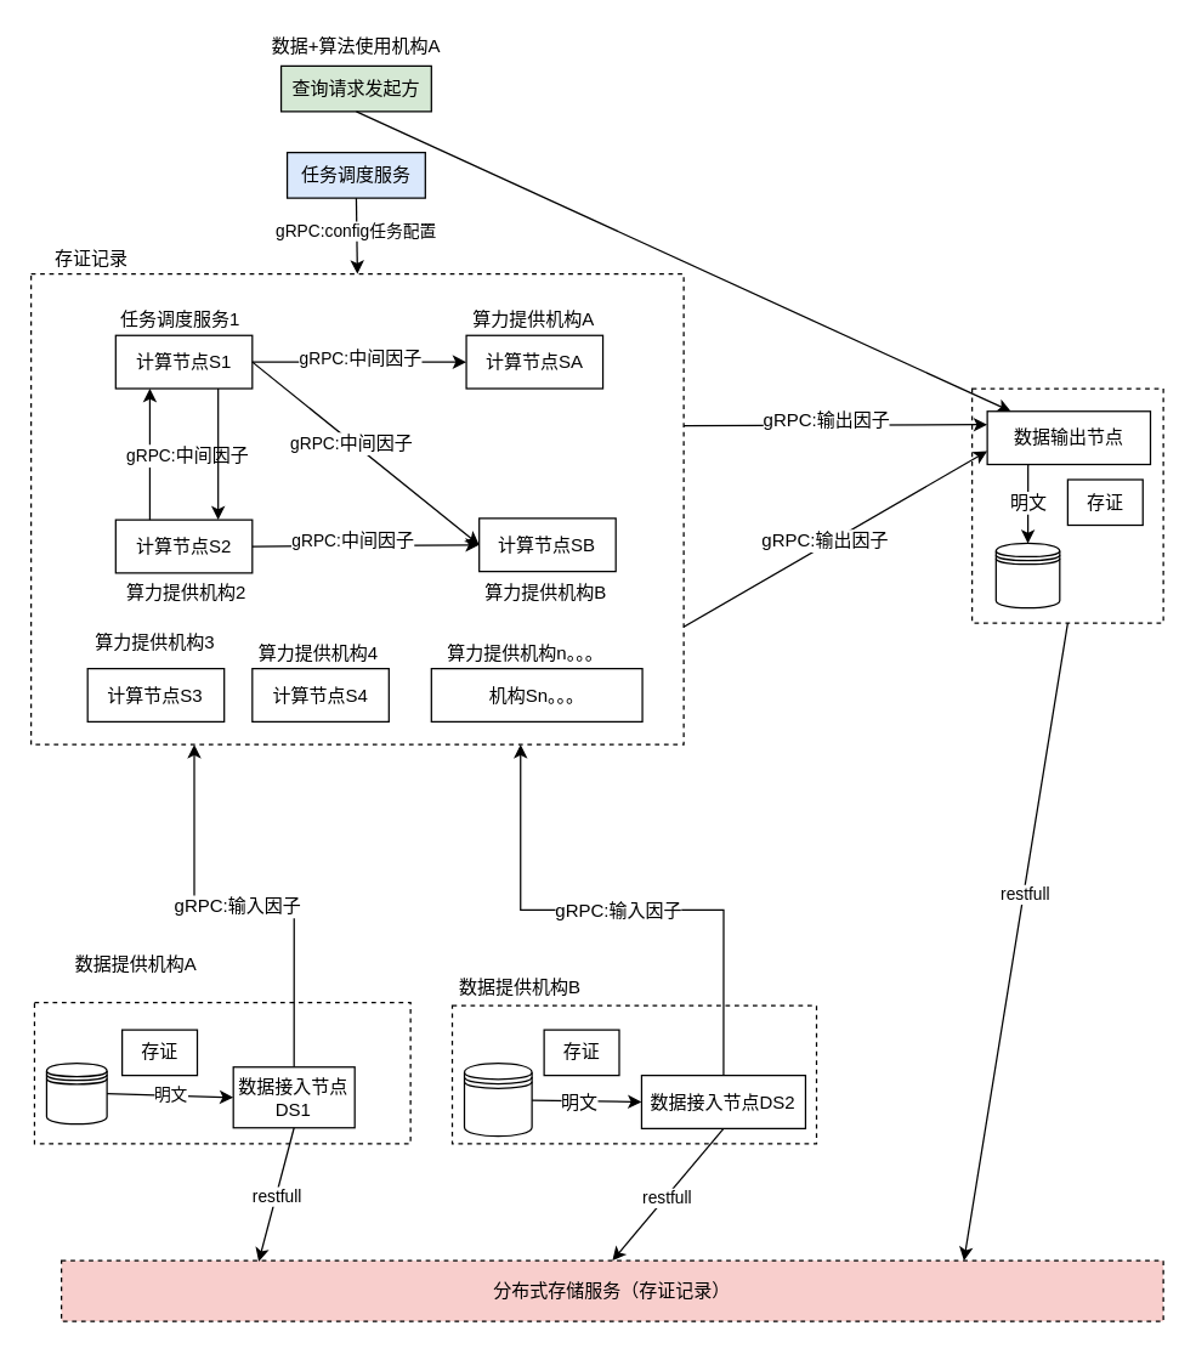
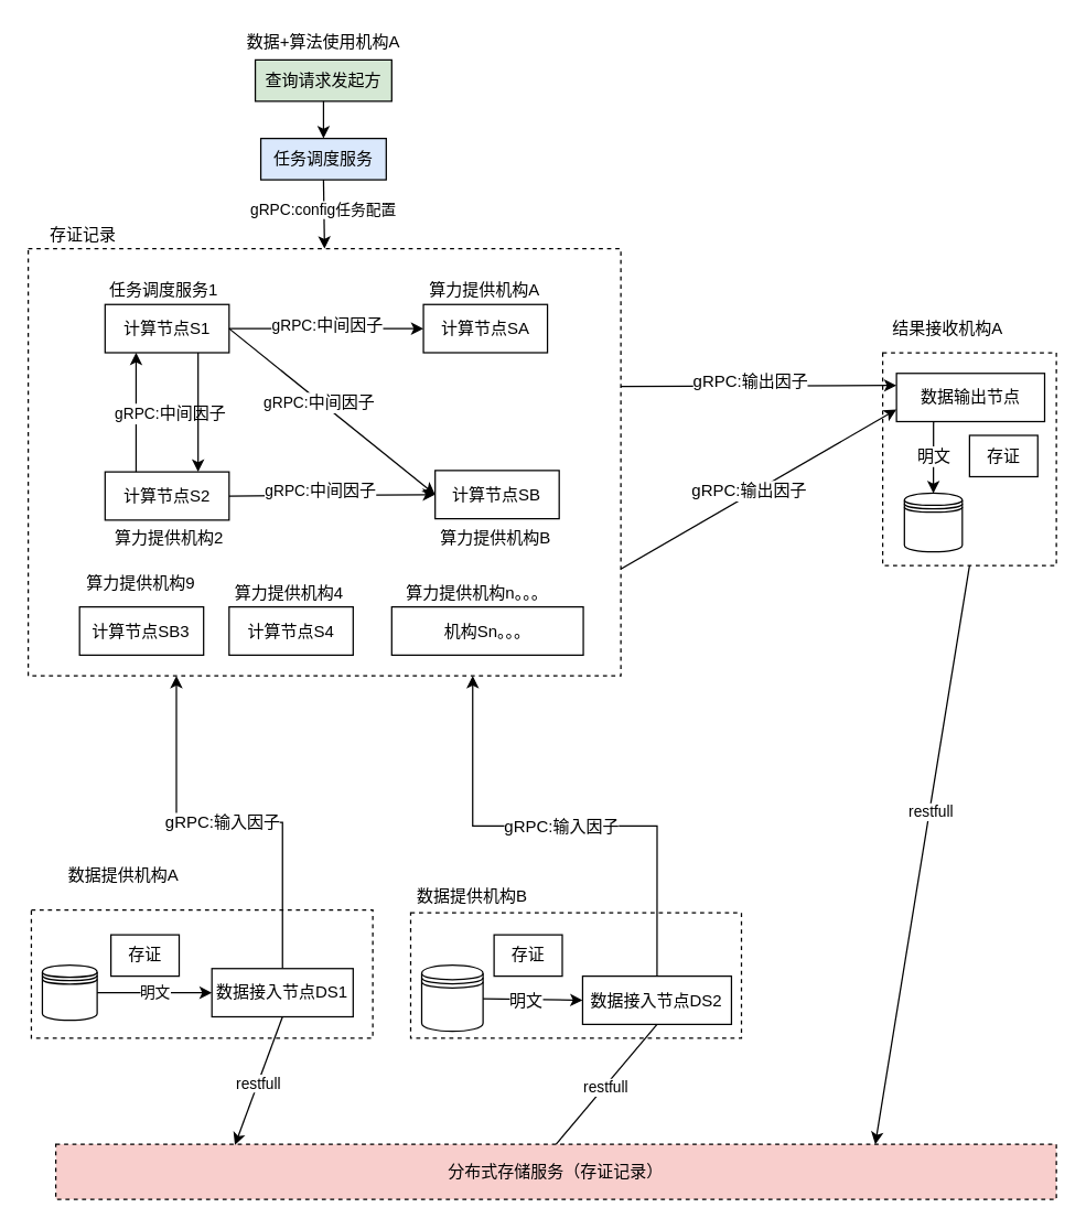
  <mxCell id="0" />
  <mxCell id="1" parent="0" />
  <mxCell id="2" value="" style="rounded=0;whiteSpace=wrap;html=1;dashed=1;" parent="1" vertex="1"><mxGeometry x="297.5" y="662" width="240" height="91" as="geometry" /></mxCell>
  <mxCell id="3" value="" style="rounded=0;whiteSpace=wrap;html=1;dashed=1;" parent="1" vertex="1"><mxGeometry x="22.25" y="660" width="247.75" height="93" as="geometry" /></mxCell>
  <mxCell id="4" value="" style="rounded=0;whiteSpace=wrap;html=1;dashed=1;" parent="1" vertex="1"><mxGeometry x="640" y="255.5" width="126" height="154.5" as="geometry" /></mxCell>
  <mxCell id="5" value="" style="rounded=0;whiteSpace=wrap;html=1;fillColor=none;labelPosition=center;verticalLabelPosition=middle;align=center;verticalAlign=middle;dashed=1;" parent="1" vertex="1"><mxGeometry x="20" y="180" width="430" height="310" as="geometry" /></mxCell>
  <mxCell id="6" value="查询请求发起方" style="rounded=0;whiteSpace=wrap;html=1;fillColor=#d5e8d4;" parent="1" vertex="1"><mxGeometry x="184.75" y="43" width="99" height="30" as="geometry" /></mxCell>
  <mxCell id="7" value="" style="edgeStyle=orthogonalEdgeStyle;rounded=0;orthogonalLoop=1;jettySize=auto;html=1;entryX=0.25;entryY=1;entryDx=0;entryDy=0;exitX=0.5;exitY=0;exitDx=0;exitDy=0;" parent="1" source="37" target="5" edge="1"><mxGeometry relative="1" as="geometry"><mxPoint x="212.5" y="550" as="targetPoint" /><mxPoint x="172.5" y="545" as="sourcePoint" /></mxGeometry></mxCell>
  <mxCell id="8" value="gRPC:输入因子" style="text;html=1;align=center;verticalAlign=middle;resizable=0;points=[];labelBackgroundColor=#ffffff;" parent="7" vertex="1" connectable="0"><mxGeometry x="0.038" relative="1" as="geometry"><mxPoint as="offset" /></mxGeometry></mxCell>
  <mxCell id="9" value="数据接入节点DS2" style="rounded=0;whiteSpace=wrap;html=1;" parent="1" vertex="1"><mxGeometry x="422.25" y="708" width="108" height="35" as="geometry" /></mxCell>
  <mxCell id="10" value="任务调度服务" style="rounded=0;whiteSpace=wrap;html=1;fillColor=#dae8fc;" parent="1" vertex="1"><mxGeometry x="188.75" y="100" width="91" height="30" as="geometry" /></mxCell>
  <mxCell id="11" value="" style="endArrow=classic;html=1;entryX=0.5;entryY=0;entryDx=0;entryDy=0;exitX=0.5;exitY=1;exitDx=0;exitDy=0;" parent="1" source="10" target="5" edge="1"><mxGeometry width="50" height="50" relative="1" as="geometry"><mxPoint x="140" y="235" as="sourcePoint" /><mxPoint x="190" y="185" as="targetPoint" /></mxGeometry></mxCell>
  <mxCell id="12" value="gRPC:config任务配置" style="edgeLabel;html=1;align=center;verticalAlign=middle;resizable=0;points=[];" parent="11" vertex="1" connectable="0"><mxGeometry x="-0.149" y="-1" relative="1" as="geometry"><mxPoint as="offset" /></mxGeometry></mxCell>
- <mxCell id="13" value="" style="endArrow=classic;html=1;exitX=0.5;exitY=1;exitDx=0;exitDy=0;" parent="1" source="6" target="45" edge="1"><mxGeometry width="50" height="50" relative="1" as="geometry"><mxPoint x="132.75" y="186" as="sourcePoint" /><mxPoint x="182.75" y="136" as="targetPoint" /></mxGeometry></mxCell>
+ <mxCell id="13" value="" style="endArrow=classic;html=1;entryX=0.5;entryY=0;entryDx=0;entryDy=0;exitX=0.5;exitY=1;exitDx=0;exitDy=0;" parent="1" source="6" target="10" edge="1"><mxGeometry width="50" height="50" relative="1" as="geometry"><mxPoint x="132.75" y="186" as="sourcePoint" /><mxPoint x="182.75" y="136" as="targetPoint" /></mxGeometry></mxCell>
  <mxCell id="14" value="" style="endArrow=classic;html=1;entryX=0;entryY=0.75;entryDx=0;entryDy=0;exitX=1;exitY=0.75;exitDx=0;exitDy=0;" parent="1" source="5" target="45" edge="1"><mxGeometry width="50" height="50" relative="1" as="geometry"><mxPoint x="140" y="245" as="sourcePoint" /><mxPoint x="445" y="305" as="targetPoint" /></mxGeometry></mxCell>
  <mxCell id="15" value="gRPC:输出因子" style="text;html=1;align=center;verticalAlign=middle;resizable=0;points=[];labelBackgroundColor=#ffffff;" parent="14" vertex="1" connectable="0"><mxGeometry x="-0.056" y="3" relative="1" as="geometry"><mxPoint as="offset" /></mxGeometry></mxCell>
  <mxCell id="16" value="存证" style="rounded=0;whiteSpace=wrap;html=1;fillColor=none;" parent="1" vertex="1"><mxGeometry x="358" y="678" width="49.5" height="30" as="geometry" /></mxCell>
  <mxCell id="17" value="计算节点S1" style="rounded=0;whiteSpace=wrap;html=1;fillColor=none;" parent="1" vertex="1"><mxGeometry x="75.75" y="220.5" width="90" height="35" as="geometry" /></mxCell>
  <mxCell id="18" value="" style="endArrow=classic;html=1;exitX=0.25;exitY=0;exitDx=0;exitDy=0;entryX=0.25;entryY=1;entryDx=0;entryDy=0;" parent="1" source="20" target="17" edge="1"><mxGeometry width="50" height="50" relative="1" as="geometry"><mxPoint x="140" y="315" as="sourcePoint" /><mxPoint x="340" y="300" as="targetPoint" /></mxGeometry></mxCell>
  <mxCell id="19" value="gRPC:&lt;span style=&quot;font-size: 12px&quot;&gt;中间因子&lt;/span&gt;" style="edgeLabel;html=1;align=center;verticalAlign=middle;resizable=0;points=[];" parent="18" vertex="1" connectable="0"><mxGeometry x="-0.008" relative="1" as="geometry"><mxPoint x="24.25" as="offset" /></mxGeometry></mxCell>
  <mxCell id="20" value="计算节点S2" style="rounded=0;whiteSpace=wrap;html=1;fillColor=none;" parent="1" vertex="1"><mxGeometry x="75.75" y="342" width="90" height="35" as="geometry" /></mxCell>
  <mxCell id="21" value="计算节点SB" style="rounded=0;whiteSpace=wrap;html=1;fillColor=none;" parent="1" vertex="1"><mxGeometry x="315.25" y="341" width="90" height="35" as="geometry" /></mxCell>
  <mxCell id="22" value="计算节点SA" style="rounded=0;whiteSpace=wrap;html=1;fillColor=none;" parent="1" vertex="1"><mxGeometry x="306.75" y="220.5" width="90" height="35" as="geometry" /></mxCell>
  <mxCell id="23" value="" style="endArrow=classic;html=1;exitX=0.75;exitY=1;exitDx=0;exitDy=0;entryX=0.75;entryY=0;entryDx=0;entryDy=0;" parent="1" source="17" target="20" edge="1"><mxGeometry width="50" height="50" relative="1" as="geometry"><mxPoint x="152.5" y="340" as="sourcePoint" /><mxPoint x="152.5" y="292.5" as="targetPoint" /></mxGeometry></mxCell>
  <mxCell id="24" value="" style="endArrow=classic;html=1;exitX=1;exitY=0.5;exitDx=0;exitDy=0;entryX=0;entryY=0.5;entryDx=0;entryDy=0;" parent="1" source="17" target="22" edge="1"><mxGeometry width="50" height="50" relative="1" as="geometry"><mxPoint x="197.5" y="292.5" as="sourcePoint" /><mxPoint x="197.5" y="340" as="targetPoint" /></mxGeometry></mxCell>
  <mxCell id="25" value="gRPC:&lt;span style=&quot;font-size: 12px&quot;&gt;中间因子&lt;/span&gt;" style="edgeLabel;html=1;align=center;verticalAlign=middle;resizable=0;points=[];" parent="24" vertex="1" connectable="0"><mxGeometry y="3" relative="1" as="geometry"><mxPoint as="offset" /></mxGeometry></mxCell>
  <mxCell id="26" value="" style="endArrow=classic;html=1;exitX=1;exitY=0.5;exitDx=0;exitDy=0;entryX=0;entryY=0.5;entryDx=0;entryDy=0;" parent="1" source="20" target="21" edge="1"><mxGeometry width="50" height="50" relative="1" as="geometry"><mxPoint x="197.5" y="292.5" as="sourcePoint" /><mxPoint x="197.5" y="340" as="targetPoint" /></mxGeometry></mxCell>
  <mxCell id="27" value="gRPC:&lt;span style=&quot;font-size: 12px&quot;&gt;中间因子&lt;/span&gt;" style="edgeLabel;html=1;align=center;verticalAlign=middle;resizable=0;points=[];" parent="26" vertex="1" connectable="0"><mxGeometry x="-0.113" y="4" relative="1" as="geometry"><mxPoint as="offset" /></mxGeometry></mxCell>
  <mxCell id="28" value="" style="endArrow=classic;html=1;exitX=1;exitY=0.5;exitDx=0;exitDy=0;entryX=0;entryY=0.5;entryDx=0;entryDy=0;" parent="1" source="17" target="21" edge="1"><mxGeometry width="50" height="50" relative="1" as="geometry"><mxPoint x="210" y="357.5" as="sourcePoint" /><mxPoint x="290" y="283.75" as="targetPoint" /></mxGeometry></mxCell>
  <mxCell id="29" value="&lt;span style=&quot;font-size: 11px&quot;&gt;gRPC:&lt;/span&gt;中间因子" style="text;html=1;align=center;verticalAlign=middle;resizable=0;points=[];labelBackgroundColor=#ffffff;" parent="28" vertex="1" connectable="0"><mxGeometry x="-0.128" y="-1" relative="1" as="geometry"><mxPoint as="offset" /></mxGeometry></mxCell>
  <mxCell id="30" value="算力提供机构B" style="text;html=1;strokeColor=none;fillColor=none;align=center;verticalAlign=middle;whiteSpace=wrap;rounded=0;" parent="1" vertex="1"><mxGeometry x="315.25" y="380" width="89" height="20" as="geometry" /></mxCell>
  <mxCell id="31" value="算力提供机构A" style="text;html=1;strokeColor=none;fillColor=none;align=center;verticalAlign=middle;whiteSpace=wrap;rounded=0;" parent="1" vertex="1"><mxGeometry x="306.75" y="199.5" width="89" height="20" as="geometry" /></mxCell>
  <mxCell id="32" value="任务调度服务1" style="text;html=1;strokeColor=none;fillColor=none;align=center;verticalAlign=middle;whiteSpace=wrap;rounded=0;" parent="1" vertex="1"><mxGeometry x="75.75" y="199.5" width="85" height="20" as="geometry" /></mxCell>
  <mxCell id="33" value="算力提供机构2" style="text;html=1;strokeColor=none;fillColor=none;align=center;verticalAlign=middle;whiteSpace=wrap;rounded=0;" parent="1" vertex="1"><mxGeometry x="80" y="380" width="85" height="20" as="geometry" /></mxCell>
  <mxCell id="34" value="" style="shape=datastore;whiteSpace=wrap;html=1;" parent="1" vertex="1"><mxGeometry x="305.5" y="700" width="44.5" height="48" as="geometry" /></mxCell>
  <mxCell id="35" value="" style="endArrow=classic;html=1;entryX=0;entryY=0.5;entryDx=0;entryDy=0;" parent="1" source="34" target="9" edge="1"><mxGeometry width="50" height="50" relative="1" as="geometry"><mxPoint x="360" y="651" as="sourcePoint" /><mxPoint x="410" y="601" as="targetPoint" /></mxGeometry></mxCell>
  <mxCell id="36" value="明文" style="text;html=1;align=center;verticalAlign=middle;resizable=0;points=[];labelBackgroundColor=#ffffff;" parent="35" vertex="1" connectable="0"><mxGeometry x="-0.142" y="-1" relative="1" as="geometry"><mxPoint as="offset" /></mxGeometry></mxCell>
- <mxCell id="37" value="数据接入节点DS1" style="rounded=0;whiteSpace=wrap;html=1;" parent="1" vertex="1"><mxGeometry x="153.25" y="702.5" width="80" height="40" as="geometry" /></mxCell>
+ <mxCell id="37" value="数据接入节点DS1" style="rounded=0;whiteSpace=wrap;html=1;" parent="1" vertex="1"><mxGeometry x="153.25" y="702.5" width="102.5" height="35" as="geometry" /></mxCell>
  <mxCell id="38" value="存证" style="rounded=0;whiteSpace=wrap;html=1;fillColor=none;" parent="1" vertex="1"><mxGeometry x="80" y="678" width="49.5" height="30" as="geometry" /></mxCell>
  <mxCell id="39" value="" style="shape=datastore;whiteSpace=wrap;html=1;" parent="1" vertex="1"><mxGeometry x="30.25" y="700" width="39.75" height="40" as="geometry" /></mxCell>
  <mxCell id="40" value="明文" style="endArrow=classic;html=1;exitX=1;exitY=0.5;exitDx=0;exitDy=0;entryX=0;entryY=0.5;entryDx=0;entryDy=0;" parent="1" source="39" target="37" edge="1"><mxGeometry width="50" height="50" relative="1" as="geometry"><mxPoint x="84.75" y="643" as="sourcePoint" /><mxPoint x="134.75" y="593" as="targetPoint" /></mxGeometry></mxCell>
  <mxCell id="41" value="数据提供机构A" style="text;html=1;strokeColor=none;fillColor=none;align=center;verticalAlign=middle;whiteSpace=wrap;rounded=0;" parent="1" vertex="1"><mxGeometry x="47.25" y="625" width="84.75" height="20" as="geometry" /></mxCell>
  <mxCell id="42" value="" style="edgeStyle=orthogonalEdgeStyle;rounded=0;orthogonalLoop=1;jettySize=auto;html=1;entryX=0.75;entryY=1;entryDx=0;entryDy=0;exitX=0.5;exitY=0;exitDx=0;exitDy=0;" parent="1" source="9" target="5" edge="1"><mxGeometry relative="1" as="geometry"><mxPoint x="322.5" y="550" as="targetPoint" /><mxPoint x="182.5" y="555" as="sourcePoint" /></mxGeometry></mxCell>
  <mxCell id="43" value="gRPC:输入因子" style="text;html=1;align=center;verticalAlign=middle;resizable=0;points=[];labelBackgroundColor=#ffffff;" parent="42" vertex="1" connectable="0"><mxGeometry x="0.018" relative="1" as="geometry"><mxPoint as="offset" /></mxGeometry></mxCell>
  <mxCell id="44" value="数据+算法使用机构A" style="text;html=1;strokeColor=none;fillColor=none;align=center;verticalAlign=middle;whiteSpace=wrap;rounded=0;" parent="1" vertex="1"><mxGeometry x="171" y="20" width="126.5" height="20" as="geometry" /></mxCell>
  <mxCell id="45" value="数据输出节点" style="rounded=0;whiteSpace=wrap;html=1;" parent="1" vertex="1"><mxGeometry x="650" y="270.5" width="107.5" height="35" as="geometry" /></mxCell>
  <mxCell id="46" value="存证" style="rounded=0;whiteSpace=wrap;html=1;fillColor=none;" parent="1" vertex="1"><mxGeometry x="703" y="315.5" width="49.5" height="30" as="geometry" /></mxCell>
  <mxCell id="47" value="" style="shape=datastore;whiteSpace=wrap;html=1;" parent="1" vertex="1"><mxGeometry x="655.75" y="357.5" width="42" height="42.5" as="geometry" /></mxCell>
  <mxCell id="48" value="" style="endArrow=classic;html=1;exitX=0.25;exitY=1;exitDx=0;exitDy=0;" parent="1" source="45" target="47" edge="1"><mxGeometry width="50" height="50" relative="1" as="geometry"><mxPoint x="702.5" y="315.5" as="sourcePoint" /><mxPoint x="752.5" y="265.5" as="targetPoint" /></mxGeometry></mxCell>
  <mxCell id="49" value="明文" style="text;html=1;align=center;verticalAlign=middle;resizable=0;points=[];labelBackgroundColor=#ffffff;" parent="48" vertex="1" connectable="0"><mxGeometry x="-0.057" relative="1" as="geometry"><mxPoint as="offset" /></mxGeometry></mxCell>
+ <mxCell id="50" value="结果接收机构A" style="text;html=1;strokeColor=none;fillColor=none;align=center;verticalAlign=middle;whiteSpace=wrap;rounded=0;" parent="1" vertex="1"><mxGeometry x="640" y="228" width="94.5" height="20" as="geometry" /></mxCell>
  <mxCell id="51" value="分布式存储服务（存证记录）" style="rounded=0;whiteSpace=wrap;html=1;dashed=1;fillColor=#f8cecc;" parent="1" vertex="1"><mxGeometry x="40" y="830" width="726" height="40" as="geometry" /></mxCell>
  <mxCell id="52" value="" style="endArrow=classic;html=1;exitX=0.5;exitY=1;exitDx=0;exitDy=0;entryX=0.819;entryY=0;entryDx=0;entryDy=0;entryPerimeter=0;" parent="1" source="4" target="51" edge="1"><mxGeometry width="50" height="50" relative="1" as="geometry"><mxPoint x="290" y="560" as="sourcePoint" /><mxPoint x="340" y="510" as="targetPoint" /></mxGeometry></mxCell>
  <mxCell id="53" value="restfull" style="edgeLabel;html=1;align=center;verticalAlign=middle;resizable=0;points=[];" parent="52" vertex="1" connectable="0"><mxGeometry x="-0.147" y="1" relative="1" as="geometry"><mxPoint as="offset" /></mxGeometry></mxCell>
  <mxCell id="54" value="" style="endArrow=classic;html=1;exitX=0.5;exitY=1;exitDx=0;exitDy=0;entryX=0.179;entryY=0.015;entryDx=0;entryDy=0;entryPerimeter=0;" parent="1" source="37" target="51" edge="1"><mxGeometry width="50" height="50" relative="1" as="geometry"><mxPoint x="-24" y="656.5" as="sourcePoint" /><mxPoint x="-24" y="716.5" as="targetPoint" /></mxGeometry></mxCell>
  <mxCell id="55" value="restfull" style="edgeLabel;html=1;align=center;verticalAlign=middle;resizable=0;points=[];" parent="54" vertex="1" connectable="0"><mxGeometry x="0.036" relative="1" as="geometry"><mxPoint as="offset" /></mxGeometry></mxCell>
  <mxCell id="56" value="存证记录" style="text;html=1;strokeColor=none;fillColor=none;align=center;verticalAlign=middle;whiteSpace=wrap;rounded=0;" parent="1" vertex="1"><mxGeometry x="20" y="160" width="79.5" height="20" as="geometry" /></mxCell>
  <mxCell id="57" value="" style="endArrow=classic;html=1;entryX=0;entryY=0.25;entryDx=0;entryDy=0;" parent="1" target="45" edge="1"><mxGeometry width="50" height="50" relative="1" as="geometry"><mxPoint x="450" y="280" as="sourcePoint" /><mxPoint x="462.5" y="315" as="targetPoint" /></mxGeometry></mxCell>
  <mxCell id="58" value="gRPC:输出因子" style="text;html=1;align=center;verticalAlign=middle;resizable=0;points=[];labelBackgroundColor=#ffffff;" parent="57" vertex="1" connectable="0"><mxGeometry x="-0.056" y="3" relative="1" as="geometry"><mxPoint as="offset" /></mxGeometry></mxCell>
- <mxCell id="59" value="计算节点S3" style="rounded=0;whiteSpace=wrap;html=1;fillColor=none;" parent="1" vertex="1"><mxGeometry x="57.25" y="440" width="90" height="35" as="geometry" /></mxCell>
+ <mxCell id="59" value="计算节点SB3" style="rounded=0;whiteSpace=wrap;html=1;fillColor=none;" parent="1" vertex="1"><mxGeometry x="57.25" y="440" width="90" height="35" as="geometry" /></mxCell>
  <mxCell id="60" value="计算节点S4" style="rounded=0;whiteSpace=wrap;html=1;fillColor=none;" parent="1" vertex="1"><mxGeometry x="165.75" y="440" width="90" height="35" as="geometry" /></mxCell>
  <mxCell id="61" value="机构Sn。。。" style="rounded=0;whiteSpace=wrap;html=1;fillColor=none;" parent="1" vertex="1"><mxGeometry x="283.75" y="440" width="139" height="35" as="geometry" /></mxCell>
- <mxCell id="62" value="算力提供机构3" style="text;html=1;strokeColor=none;fillColor=none;align=center;verticalAlign=middle;whiteSpace=wrap;rounded=0;" parent="1" vertex="1"><mxGeometry x="57.25" y="412.5" width="90.25" height="20" as="geometry" /></mxCell>
+ <mxCell id="62" value="算力提供机构9" style="text;html=1;strokeColor=none;fillColor=none;align=center;verticalAlign=middle;whiteSpace=wrap;rounded=0;" parent="1" vertex="1"><mxGeometry x="57.25" y="412.5" width="90.25" height="20" as="geometry" /></mxCell>
  <mxCell id="63" value="算力提供机构4" style="text;html=1;strokeColor=none;fillColor=none;align=center;verticalAlign=middle;whiteSpace=wrap;rounded=0;" parent="1" vertex="1"><mxGeometry x="165.75" y="420" width="86.75" height="20" as="geometry" /></mxCell>
  <mxCell id="64" value="算力提供机构n。。。" style="text;html=1;strokeColor=none;fillColor=none;align=center;verticalAlign=middle;whiteSpace=wrap;rounded=0;" parent="1" vertex="1"><mxGeometry x="283.75" y="420" width="123.75" height="20" as="geometry" /></mxCell>
  <mxCell id="65" value="数据提供机构B" style="text;html=1;strokeColor=none;fillColor=none;align=center;verticalAlign=middle;whiteSpace=wrap;rounded=0;" parent="1" vertex="1"><mxGeometry x="297.5" y="640" width="89.25" height="20" as="geometry" /></mxCell>
- <mxCell id="66" value="" style="endArrow=classic;html=1;exitX=0.5;exitY=1;exitDx=0;exitDy=0;entryX=0.5;entryY=0;entryDx=0;entryDy=0;" edge="1" parent="1" source="9" target="51"><mxGeometry width="50" height="50" relative="1" as="geometry"><mxPoint x="214.5" y="747.5" as="sourcePoint" /><mxPoint x="112.976" y="880.6" as="targetPoint" /></mxGeometry></mxCell>
+ <mxCell id="66" value="" style="endArrow=none;html=1;exitX=0.5;exitY=1;exitDx=0;exitDy=0;entryX=0.5;entryY=0;entryDx=0;entryDy=0;" edge="1" parent="1" source="9" target="51"><mxGeometry width="50" height="50" relative="1" as="geometry"><mxPoint x="214.5" y="747.5" as="sourcePoint" /><mxPoint x="112.976" y="880.6" as="targetPoint" /></mxGeometry></mxCell>
  <mxCell id="67" value="restfull" style="edgeLabel;html=1;align=center;verticalAlign=middle;resizable=0;points=[];" vertex="1" connectable="0" parent="66"><mxGeometry x="0.036" relative="1" as="geometry"><mxPoint as="offset" /></mxGeometry></mxCell>
